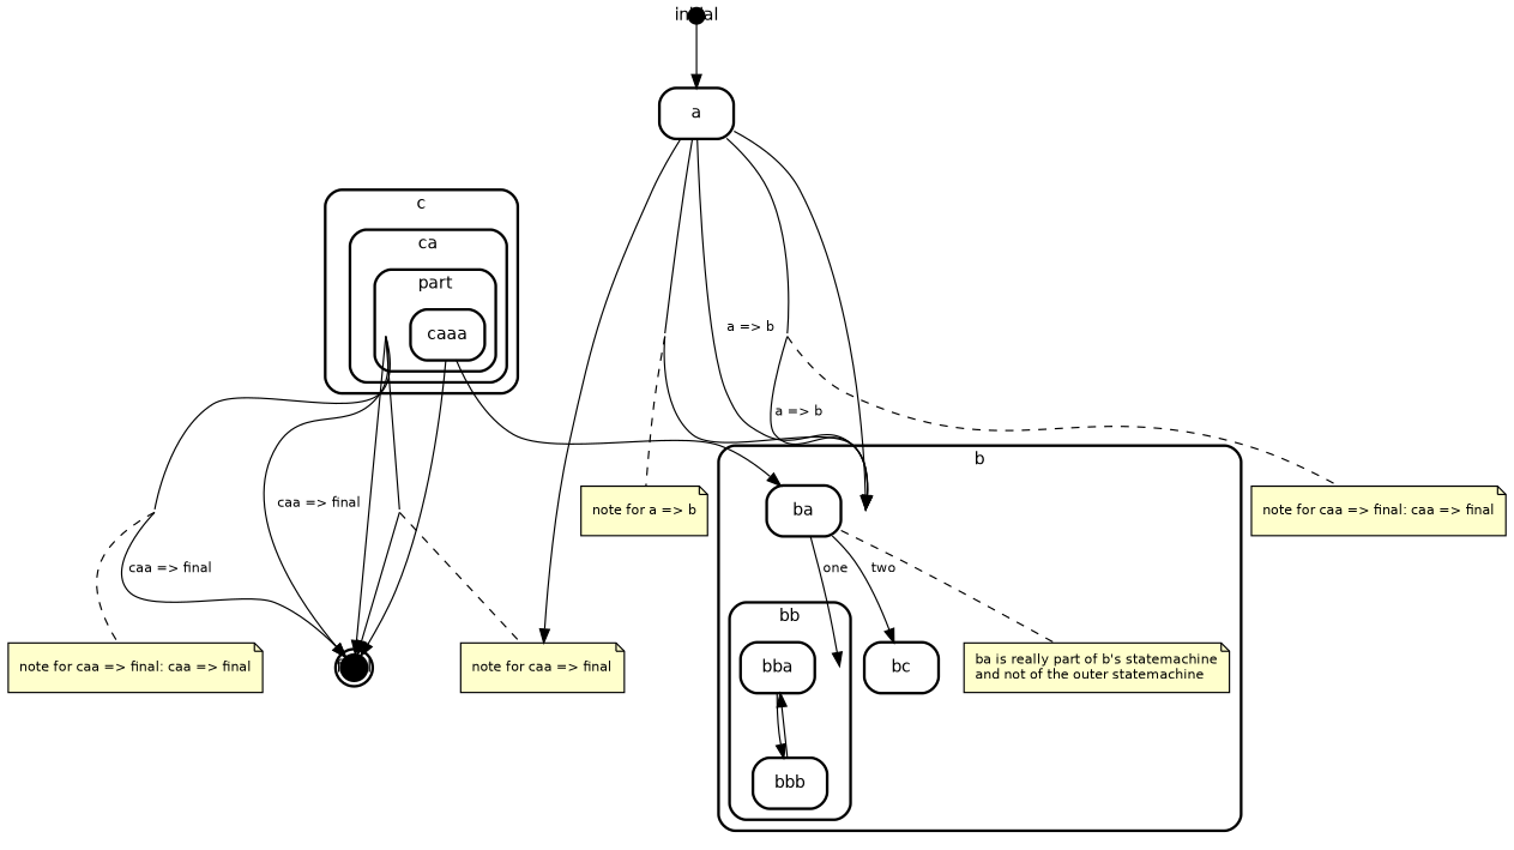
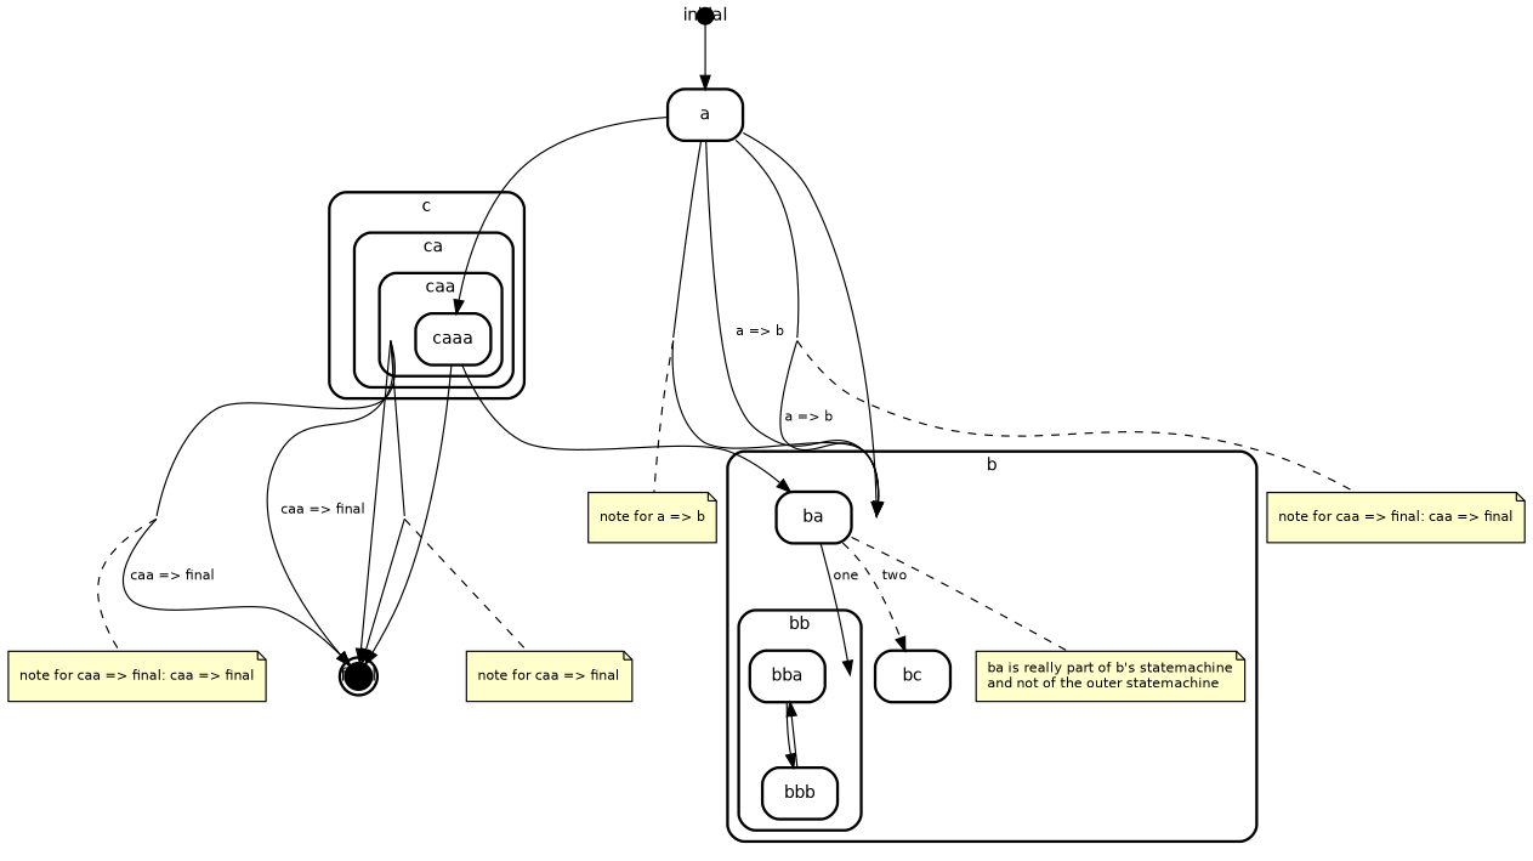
  graph {
    compound=true
    fontname=Helvetica
    fontsize=12
    ordering=out
    penwidth=2.0
    splines=true
    node [fillcolor=white fontname=Helvetica fontsize=12 penwidth=2.0 shape=point style=filled]
    edge [arrowhead=normal dir=forward fontname=Helvetica fontsize=10]
    bb [height=0 margin=0 style=invis width=0]
    n2 [label="{bba}" shape=Mrecord]
    n3 [label="{bbb}" shape=Mrecord]
    b [height=0 margin=0 style=invis width=0]
    n5 [label="{ba}" shape=Mrecord]
    n6 [fillcolor="#ffffcc" fontsize=10 label="ba is really part of b&#x27;s statemachine\land not of the outer statemachine\l" penwidth=1.0 shape=note]
    n7 [label="{bc}" shape=Mrecord]
    caa [height=0 margin=0 style=invis width=0]
    n9 [label="{caaa}" shape=Mrecord]
    ca [height=0 margin=0 style=invis width=0]
    c [height=0 margin=0 style=invis width=0]
    final [fillcolor=black fixedsize=true height=0.15 peripheries=2 shape=circle]
    i_note_tr_caa_final_9 [height=0 margin=0 style=invis width=0]
    i_note_tr_caa_final_11 [height=0 margin=0 style=invis width=0]
    initial [fillcolor=black fixedsize=true height=0.15 shape=circle]
    n16 [label="{a}" shape=Mrecord]
    i_note_tr_a_b_5 [height=0 margin=0 style=invis width=0]
    i_note_tr_a_b_7 [height=0 margin=0 style=invis width=0]
    n19 [fillcolor="#ffffcc" fontsize=10 label="note for a &#x3D;&gt; b\l" penwidth=1.0 shape=note]
    n20 [fillcolor="#ffffcc" fontsize=10 label="note for caa &#x3D;&gt; final: caa &#x3D;&gt; final\l" penwidth=1.0 shape=note]
    n21 [fillcolor="#ffffcc" fontsize=10 label="note for caa &#x3D;&gt; final\l" penwidth=1.0 shape=note]
    n22 [fillcolor="#ffffcc" fontsize=10 label="note for caa &#x3D;&gt; final: caa &#x3D;&gt; final\l" penwidth=1.0 shape=note]
    subgraph cluster_1 {
      label=b
      style=rounded
      b
      n5
      n6
      n7
      subgraph cluster_2 {
        label=bb
        style=rounded
        bb
        n2
        n3
      }
    }
    subgraph cluster_3 {
      label=c
      style=rounded
      c
      subgraph cluster_4 {
        label=ca
        style=rounded
        ca
        subgraph cluster_5 {
-         label=part
+         label=caa
          style=rounded
          caa
          n9
        }
      }
    }
    n2 -- n3 [label=" "]
    n3 -- n2 [label=" "]
    n5 -- bb [label="one\l "]
    n5 -- n6 [arrowhead=none arrowtail=none style=dashed]
-   n5 -- n7 [label="two\l "]
+   n5 -- n7 [label="two\l " style=dashed]
    caa -- final [label=" "]
    caa -- final [label="caa &#x3D;&gt; final\l "]
    caa -- i_note_tr_caa_final_9 [arrowhead=none]
    caa -- i_note_tr_caa_final_11 [arrowhead=none]
    n9 -- n5 [label=" "]
    n9 -- final [label=" "]
    i_note_tr_caa_final_9 -- final [label=" "]
    i_note_tr_caa_final_9 -- n21 [arrowhead=none arrowtail=none style=dashed weight=0]
    i_note_tr_caa_final_11 -- final [label="caa &#x3D;&gt; final\l "]
    i_note_tr_caa_final_11 -- n22 [arrowhead=none arrowtail=none style=dashed weight=0]
    initial -- n16 [label=" "]
    n16 -- b [label=" "]
    n16 -- b [label="a &#x3D;&gt; b\l "]
-   n16 -- n21 [label=" "]
+   n16 -- n9 [label=" "]
    n16 -- i_note_tr_a_b_5 [arrowhead=none]
    n16 -- i_note_tr_a_b_7 [arrowhead=none]
    i_note_tr_a_b_5 -- b [label=" "]
    i_note_tr_a_b_5 -- n19 [arrowhead=none arrowtail=none style=dashed weight=0]
    i_note_tr_a_b_7 -- b [label="a &#x3D;&gt; b\l "]
    i_note_tr_a_b_7 -- n20 [arrowhead=none arrowtail=none style=dashed weight=0]
  }
